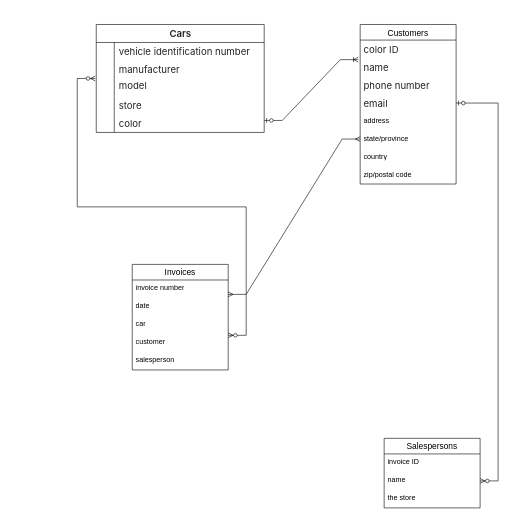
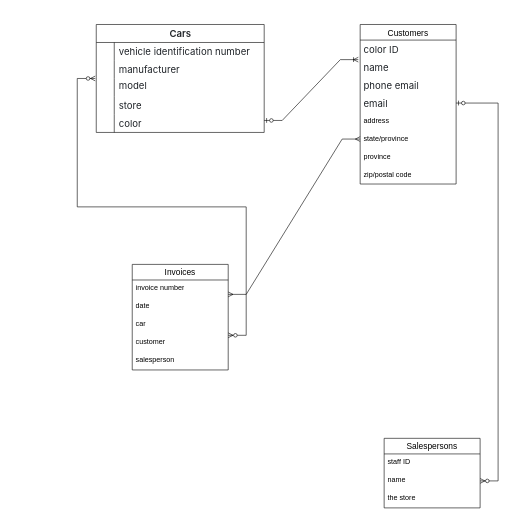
  <mxCell id="0" />
  <mxCell id="1" parent="0" />
  <mxCell id="2" value="&lt;span style=&quot;font-size: 16px; white-space: normal; box-sizing: border-box; font-weight: var(--base-text-weight-semibold, 600); caret-color: rgb(31, 35, 40); color: rgb(31, 35, 40); font-family: -apple-system, BlinkMacSystemFont, &amp;quot;Segoe UI&amp;quot;, &amp;quot;Noto Sans&amp;quot;, Helvetica, Arial, sans-serif, &amp;quot;Apple Color Emoji&amp;quot;, &amp;quot;Segoe UI Emoji&amp;quot;; text-align: left;&quot;&gt;Cars&lt;/span&gt;" style="shape=table;startSize=30;container=1;collapsible=1;childLayout=tableLayout;fixedRows=1;rowLines=0;fontStyle=1;align=center;resizeLast=1;html=1;" vertex="1" parent="1"><mxGeometry x="160" y="40" width="280" height="180" as="geometry" /></mxCell>
  <mxCell id="3" value="" style="shape=tableRow;horizontal=0;startSize=0;swimlaneHead=0;swimlaneBody=0;fillColor=none;collapsible=0;dropTarget=0;points=[[0,0.5],[1,0.5]];portConstraint=eastwest;top=0;left=0;right=0;bottom=0;" vertex="1" parent="2"><mxGeometry y="30" width="280" height="30" as="geometry" /></mxCell>
  <mxCell id="4" value="" style="shape=partialRectangle;connectable=0;fillColor=none;top=0;left=0;bottom=0;right=0;editable=1;overflow=hidden;whiteSpace=wrap;html=1;" vertex="1" parent="3"><mxGeometry width="30" height="30" as="geometry"><mxRectangle width="30" height="30" as="alternateBounds" /></mxGeometry></mxCell>
  <mxCell id="5" value="&lt;span style=&quot;font-size: 16px; caret-color: rgb(31, 35, 40); color: rgb(31, 35, 40); font-family: -apple-system, BlinkMacSystemFont, &amp;quot;Segoe UI&amp;quot;, &amp;quot;Noto Sans&amp;quot;, Helvetica, Arial, sans-serif, &amp;quot;Apple Color Emoji&amp;quot;, &amp;quot;Segoe UI Emoji&amp;quot;; background-color: rgb(255, 255, 255);&quot;&gt;vehicle identification number&lt;/span&gt;" style="shape=partialRectangle;connectable=0;fillColor=none;top=0;left=0;bottom=0;right=0;align=left;spacingLeft=6;overflow=hidden;whiteSpace=wrap;html=1;" vertex="1" parent="3"><mxGeometry x="30" width="250" height="30" as="geometry"><mxRectangle width="250" height="30" as="alternateBounds" /></mxGeometry></mxCell>
  <mxCell id="6" value="" style="shape=tableRow;horizontal=0;startSize=0;swimlaneHead=0;swimlaneBody=0;fillColor=none;collapsible=0;dropTarget=0;points=[[0,0.5],[1,0.5]];portConstraint=eastwest;top=0;left=0;right=0;bottom=0;" vertex="1" parent="2"><mxGeometry y="60" width="280" height="30" as="geometry" /></mxCell>
  <mxCell id="7" value="" style="shape=partialRectangle;connectable=0;fillColor=none;top=0;left=0;bottom=0;right=0;editable=1;overflow=hidden;whiteSpace=wrap;html=1;" vertex="1" parent="6"><mxGeometry width="30" height="30" as="geometry"><mxRectangle width="30" height="30" as="alternateBounds" /></mxGeometry></mxCell>
  <mxCell id="8" value="&lt;span style=&quot;font-size: 16px; caret-color: rgb(31, 35, 40); color: rgb(31, 35, 40); font-family: -apple-system, BlinkMacSystemFont, &amp;quot;Segoe UI&amp;quot;, &amp;quot;Noto Sans&amp;quot;, Helvetica, Arial, sans-serif, &amp;quot;Apple Color Emoji&amp;quot;, &amp;quot;Segoe UI Emoji&amp;quot;; background-color: rgb(255, 255, 255);&quot;&gt;manufacturer&lt;/span&gt;" style="shape=partialRectangle;connectable=0;fillColor=none;top=0;left=0;bottom=0;right=0;align=left;spacingLeft=6;overflow=hidden;whiteSpace=wrap;html=1;" vertex="1" parent="6"><mxGeometry x="30" width="250" height="30" as="geometry"><mxRectangle width="250" height="30" as="alternateBounds" /></mxGeometry></mxCell>
  <mxCell id="9" value="" style="shape=tableRow;horizontal=0;startSize=0;swimlaneHead=0;swimlaneBody=0;fillColor=none;collapsible=0;dropTarget=0;points=[[0,0.5],[1,0.5]];portConstraint=eastwest;top=0;left=0;right=0;bottom=0;" vertex="1" parent="2"><mxGeometry y="90" width="280" height="30" as="geometry" /></mxCell>
  <mxCell id="10" value="" style="shape=partialRectangle;connectable=0;fillColor=none;top=0;left=0;bottom=0;right=0;editable=1;overflow=hidden;whiteSpace=wrap;html=1;" vertex="1" parent="9"><mxGeometry width="30" height="30" as="geometry"><mxRectangle width="30" height="30" as="alternateBounds" /></mxGeometry></mxCell>
  <mxCell id="11" value="&lt;span style=&quot;font-size: 16px; caret-color: rgb(31, 35, 40); color: rgb(31, 35, 40); font-family: -apple-system, BlinkMacSystemFont, &amp;quot;Segoe UI&amp;quot;, &amp;quot;Noto Sans&amp;quot;, Helvetica, Arial, sans-serif, &amp;quot;Apple Color Emoji&amp;quot;, &amp;quot;Segoe UI Emoji&amp;quot;; background-color: rgb(255, 255, 255);&quot;&gt;model&lt;/span&gt;&lt;div&gt;&lt;span style=&quot;font-size: 16px; caret-color: rgb(31, 35, 40); color: rgb(31, 35, 40); font-family: -apple-system, BlinkMacSystemFont, &amp;quot;Segoe UI&amp;quot;, &amp;quot;Noto Sans&amp;quot;, Helvetica, Arial, sans-serif, &amp;quot;Apple Color Emoji&amp;quot;, &amp;quot;Segoe UI Emoji&amp;quot;; background-color: rgb(255, 255, 255);&quot;&gt;&lt;br&gt;&lt;/span&gt;&lt;/div&gt;" style="shape=partialRectangle;connectable=0;fillColor=none;top=0;left=0;bottom=0;right=0;align=left;spacingLeft=6;overflow=hidden;whiteSpace=wrap;html=1;" vertex="1" parent="9"><mxGeometry x="30" width="250" height="30" as="geometry"><mxRectangle width="250" height="30" as="alternateBounds" /></mxGeometry></mxCell>
  <mxCell id="12" value="" style="shape=tableRow;horizontal=0;startSize=0;swimlaneHead=0;swimlaneBody=0;fillColor=none;collapsible=0;dropTarget=0;points=[[0,0.5],[1,0.5]];portConstraint=eastwest;top=0;left=0;right=0;bottom=0;" vertex="1" parent="2"><mxGeometry y="120" width="280" height="30" as="geometry" /></mxCell>
  <mxCell id="13" value="" style="shape=partialRectangle;connectable=0;fillColor=none;top=0;left=0;bottom=0;right=0;editable=1;overflow=hidden;whiteSpace=wrap;html=1;" vertex="1" parent="12"><mxGeometry width="30" height="30" as="geometry"><mxRectangle width="30" height="30" as="alternateBounds" /></mxGeometry></mxCell>
  <mxCell id="14" value="&lt;div&gt;&lt;span style=&quot;font-size: 16px; caret-color: rgb(31, 35, 40); color: rgb(31, 35, 40); font-family: -apple-system, BlinkMacSystemFont, &amp;quot;Segoe UI&amp;quot;, &amp;quot;Noto Sans&amp;quot;, Helvetica, Arial, sans-serif, &amp;quot;Apple Color Emoji&amp;quot;, &amp;quot;Segoe UI Emoji&amp;quot;; background-color: rgb(255, 255, 255);&quot;&gt;store&lt;/span&gt;&lt;/div&gt;" style="shape=partialRectangle;connectable=0;fillColor=none;top=0;left=0;bottom=0;right=0;align=left;spacingLeft=6;overflow=hidden;whiteSpace=wrap;html=1;" vertex="1" parent="12"><mxGeometry x="30" width="250" height="30" as="geometry"><mxRectangle width="250" height="30" as="alternateBounds" /></mxGeometry></mxCell>
  <mxCell id="15" value="" style="shape=tableRow;horizontal=0;startSize=0;swimlaneHead=0;swimlaneBody=0;fillColor=none;collapsible=0;dropTarget=0;points=[[0,0.5],[1,0.5]];portConstraint=eastwest;top=0;left=0;right=0;bottom=0;" vertex="1" parent="2"><mxGeometry y="150" width="280" height="30" as="geometry" /></mxCell>
  <mxCell id="16" value="" style="shape=partialRectangle;connectable=0;fillColor=none;top=0;left=0;bottom=0;right=0;editable=1;overflow=hidden;whiteSpace=wrap;html=1;" vertex="1" parent="15"><mxGeometry width="30" height="30" as="geometry"><mxRectangle width="30" height="30" as="alternateBounds" /></mxGeometry></mxCell>
  <mxCell id="17" value="&lt;div&gt;&lt;span style=&quot;font-size: 16px; caret-color: rgb(31, 35, 40); color: rgb(31, 35, 40); font-family: -apple-system, BlinkMacSystemFont, &amp;quot;Segoe UI&amp;quot;, &amp;quot;Noto Sans&amp;quot;, Helvetica, Arial, sans-serif, &amp;quot;Apple Color Emoji&amp;quot;, &amp;quot;Segoe UI Emoji&amp;quot;; background-color: rgb(255, 255, 255);&quot;&gt;color&lt;/span&gt;&lt;/div&gt;" style="shape=partialRectangle;connectable=0;fillColor=none;top=0;left=0;bottom=0;right=0;align=left;spacingLeft=6;overflow=hidden;whiteSpace=wrap;html=1;" vertex="1" parent="15"><mxGeometry x="30" width="250" height="30" as="geometry"><mxRectangle width="250" height="30" as="alternateBounds" /></mxGeometry></mxCell>
  <mxCell id="18" value="Customers" style="swimlane;fontStyle=0;childLayout=stackLayout;horizontal=1;startSize=26;horizontalStack=0;resizeParent=1;resizeParentMax=0;resizeLast=0;collapsible=1;marginBottom=0;align=center;fontSize=14;" vertex="1" parent="1"><mxGeometry x="600" y="40" width="160" height="266" as="geometry" /></mxCell>
  <mxCell id="19" value="&lt;span style=&quot;font-size: 16px; caret-color: rgb(31, 35, 40); color: rgb(31, 35, 40); font-family: -apple-system, BlinkMacSystemFont, &amp;quot;Segoe UI&amp;quot;, &amp;quot;Noto Sans&amp;quot;, Helvetica, Arial, sans-serif, &amp;quot;Apple Color Emoji&amp;quot;, &amp;quot;Segoe UI Emoji&amp;quot;; background-color: rgb(255, 255, 255);&quot;&gt;color ID&lt;/span&gt;" style="text;strokeColor=none;fillColor=none;spacingLeft=4;spacingRight=4;overflow=hidden;rotatable=0;points=[[0,0.5],[1,0.5]];portConstraint=eastwest;fontSize=12;whiteSpace=wrap;html=1;" vertex="1" parent="18"><mxGeometry y="26" width="160" height="30" as="geometry" /></mxCell>
  <mxCell id="20" value="&lt;span style=&quot;font-size: 16px; caret-color: rgb(31, 35, 40); color: rgb(31, 35, 40); font-family: -apple-system, BlinkMacSystemFont, &amp;quot;Segoe UI&amp;quot;, &amp;quot;Noto Sans&amp;quot;, Helvetica, Arial, sans-serif, &amp;quot;Apple Color Emoji&amp;quot;, &amp;quot;Segoe UI Emoji&amp;quot;; background-color: rgb(255, 255, 255);&quot;&gt;name&lt;/span&gt;" style="text;strokeColor=none;fillColor=none;spacingLeft=4;spacingRight=4;overflow=hidden;rotatable=0;points=[[0,0.5],[1,0.5]];portConstraint=eastwest;fontSize=12;whiteSpace=wrap;html=1;" vertex="1" parent="18"><mxGeometry y="56" width="160" height="30" as="geometry" /></mxCell>
- <mxCell id="21" value="&lt;span style=&quot;font-size: 16px; caret-color: rgb(31, 35, 40); color: rgb(31, 35, 40); font-family: -apple-system, BlinkMacSystemFont, &amp;quot;Segoe UI&amp;quot;, &amp;quot;Noto Sans&amp;quot;, Helvetica, Arial, sans-serif, &amp;quot;Apple Color Emoji&amp;quot;, &amp;quot;Segoe UI Emoji&amp;quot;; background-color: rgb(255, 255, 255);&quot;&gt;phone number&lt;/span&gt;" style="text;strokeColor=none;fillColor=none;spacingLeft=4;spacingRight=4;overflow=hidden;rotatable=0;points=[[0,0.5],[1,0.5]];portConstraint=eastwest;fontSize=12;whiteSpace=wrap;html=1;" vertex="1" parent="18"><mxGeometry y="86" width="160" height="30" as="geometry" /></mxCell>
+ <mxCell id="21" value="&lt;span style=&quot;font-size: 16px; caret-color: rgb(31, 35, 40); color: rgb(31, 35, 40); font-family: -apple-system, BlinkMacSystemFont, &amp;quot;Segoe UI&amp;quot;, &amp;quot;Noto Sans&amp;quot;, Helvetica, Arial, sans-serif, &amp;quot;Apple Color Emoji&amp;quot;, &amp;quot;Segoe UI Emoji&amp;quot;; background-color: rgb(255, 255, 255);&quot;&gt;phone email&lt;/span&gt;" style="text;strokeColor=none;fillColor=none;spacingLeft=4;spacingRight=4;overflow=hidden;rotatable=0;points=[[0,0.5],[1,0.5]];portConstraint=eastwest;fontSize=12;whiteSpace=wrap;html=1;" vertex="1" parent="18"><mxGeometry y="86" width="160" height="30" as="geometry" /></mxCell>
  <mxCell id="22" value="&lt;span style=&quot;font-size: 16px; caret-color: rgb(31, 35, 40); color: rgb(31, 35, 40); font-family: -apple-system, BlinkMacSystemFont, &amp;quot;Segoe UI&amp;quot;, &amp;quot;Noto Sans&amp;quot;, Helvetica, Arial, sans-serif, &amp;quot;Apple Color Emoji&amp;quot;, &amp;quot;Segoe UI Emoji&amp;quot;; background-color: rgb(255, 255, 255);&quot;&gt;email&lt;/span&gt;" style="text;strokeColor=none;fillColor=none;spacingLeft=4;spacingRight=4;overflow=hidden;rotatable=0;points=[[0,0.5],[1,0.5]];portConstraint=eastwest;fontSize=12;whiteSpace=wrap;html=1;" vertex="1" parent="18"><mxGeometry y="116" width="160" height="30" as="geometry" /></mxCell>
  <mxCell id="23" value="address" style="text;strokeColor=none;fillColor=none;spacingLeft=4;spacingRight=4;overflow=hidden;rotatable=0;points=[[0,0.5],[1,0.5]];portConstraint=eastwest;fontSize=12;whiteSpace=wrap;html=1;" vertex="1" parent="18"><mxGeometry y="146" width="160" height="30" as="geometry" /></mxCell>
  <mxCell id="24" value="state/province" style="text;strokeColor=none;fillColor=none;spacingLeft=4;spacingRight=4;overflow=hidden;rotatable=0;points=[[0,0.5],[1,0.5]];portConstraint=eastwest;fontSize=12;whiteSpace=wrap;html=1;" vertex="1" parent="18"><mxGeometry y="176" width="160" height="30" as="geometry" /></mxCell>
- <mxCell id="25" value="country" style="text;strokeColor=none;fillColor=none;spacingLeft=4;spacingRight=4;overflow=hidden;rotatable=0;points=[[0,0.5],[1,0.5]];portConstraint=eastwest;fontSize=12;whiteSpace=wrap;html=1;" vertex="1" parent="18"><mxGeometry y="206" width="160" height="30" as="geometry" /></mxCell>
+ <mxCell id="25" value="province" style="text;strokeColor=none;fillColor=none;spacingLeft=4;spacingRight=4;overflow=hidden;rotatable=0;points=[[0,0.5],[1,0.5]];portConstraint=eastwest;fontSize=12;whiteSpace=wrap;html=1;" vertex="1" parent="18"><mxGeometry y="206" width="160" height="30" as="geometry" /></mxCell>
  <mxCell id="26" value="zip/postal code" style="text;strokeColor=none;fillColor=none;spacingLeft=4;spacingRight=4;overflow=hidden;rotatable=0;points=[[0,0.5],[1,0.5]];portConstraint=eastwest;fontSize=12;whiteSpace=wrap;html=1;" vertex="1" parent="18"><mxGeometry y="236" width="160" height="30" as="geometry" /></mxCell>
  <mxCell id="27" value="Salespersons" style="swimlane;fontStyle=0;childLayout=stackLayout;horizontal=1;startSize=26;horizontalStack=0;resizeParent=1;resizeParentMax=0;resizeLast=0;collapsible=1;marginBottom=0;align=center;fontSize=14;" vertex="1" parent="1"><mxGeometry x="640" y="730" width="160" height="116" as="geometry" /></mxCell>
- <mxCell id="28" value="invoice ID" style="text;strokeColor=none;fillColor=none;spacingLeft=4;spacingRight=4;overflow=hidden;rotatable=0;points=[[0,0.5],[1,0.5]];portConstraint=eastwest;fontSize=12;whiteSpace=wrap;html=1;" vertex="1" parent="27"><mxGeometry y="26" width="160" height="30" as="geometry" /></mxCell>
+ <mxCell id="28" value="staff ID" style="text;strokeColor=none;fillColor=none;spacingLeft=4;spacingRight=4;overflow=hidden;rotatable=0;points=[[0,0.5],[1,0.5]];portConstraint=eastwest;fontSize=12;whiteSpace=wrap;html=1;" vertex="1" parent="27"><mxGeometry y="26" width="160" height="30" as="geometry" /></mxCell>
  <mxCell id="29" value="name" style="text;strokeColor=none;fillColor=none;spacingLeft=4;spacingRight=4;overflow=hidden;rotatable=0;points=[[0,0.5],[1,0.5]];portConstraint=eastwest;fontSize=12;whiteSpace=wrap;html=1;" vertex="1" parent="27"><mxGeometry y="56" width="160" height="30" as="geometry" /></mxCell>
  <mxCell id="30" value="the store" style="text;strokeColor=none;fillColor=none;spacingLeft=4;spacingRight=4;overflow=hidden;rotatable=0;points=[[0,0.5],[1,0.5]];portConstraint=eastwest;fontSize=12;whiteSpace=wrap;html=1;" vertex="1" parent="27"><mxGeometry y="86" width="160" height="30" as="geometry" /></mxCell>
  <mxCell id="31" value="Invoices" style="swimlane;fontStyle=0;childLayout=stackLayout;horizontal=1;startSize=26;horizontalStack=0;resizeParent=1;resizeParentMax=0;resizeLast=0;collapsible=1;marginBottom=0;align=center;fontSize=14;" vertex="1" parent="1"><mxGeometry x="220" y="440" width="160" height="176" as="geometry" /></mxCell>
  <mxCell id="32" value="invoice number" style="text;strokeColor=none;fillColor=none;spacingLeft=4;spacingRight=4;overflow=hidden;rotatable=0;points=[[0,0.5],[1,0.5]];portConstraint=eastwest;fontSize=12;whiteSpace=wrap;html=1;" vertex="1" parent="31"><mxGeometry y="26" width="160" height="30" as="geometry" /></mxCell>
  <mxCell id="33" value="date" style="text;strokeColor=none;fillColor=none;spacingLeft=4;spacingRight=4;overflow=hidden;rotatable=0;points=[[0,0.5],[1,0.5]];portConstraint=eastwest;fontSize=12;whiteSpace=wrap;html=1;" vertex="1" parent="31"><mxGeometry y="56" width="160" height="30" as="geometry" /></mxCell>
  <mxCell id="34" value="car" style="text;strokeColor=none;fillColor=none;spacingLeft=4;spacingRight=4;overflow=hidden;rotatable=0;points=[[0,0.5],[1,0.5]];portConstraint=eastwest;fontSize=12;whiteSpace=wrap;html=1;" vertex="1" parent="31"><mxGeometry y="86" width="160" height="30" as="geometry" /></mxCell>
  <mxCell id="35" value="customer" style="text;strokeColor=none;fillColor=none;spacingLeft=4;spacingRight=4;overflow=hidden;rotatable=0;points=[[0,0.5],[1,0.5]];portConstraint=eastwest;fontSize=12;whiteSpace=wrap;html=1;" vertex="1" parent="31"><mxGeometry y="116" width="160" height="30" as="geometry" /></mxCell>
  <mxCell id="36" value="salesperson" style="text;strokeColor=none;fillColor=none;spacingLeft=4;spacingRight=4;overflow=hidden;rotatable=0;points=[[0,0.5],[1,0.5]];portConstraint=eastwest;fontSize=12;whiteSpace=wrap;html=1;" vertex="1" parent="31"><mxGeometry y="146" width="160" height="30" as="geometry" /></mxCell>
  <mxCell id="37" value="" style="edgeStyle=entityRelationEdgeStyle;fontSize=12;html=1;endArrow=ERoneToMany;startArrow=ERzeroToOne;rounded=0;entryX=-0.019;entryY=0.086;entryDx=0;entryDy=0;entryPerimeter=0;" edge="1" parent="1" target="20"><mxGeometry width="100" height="100" relative="1" as="geometry"><mxPoint x="440" y="200" as="sourcePoint" /><mxPoint x="540" y="100" as="targetPoint" /><Array as="points"><mxPoint x="430" y="20" /><mxPoint x="440" y="40" /></Array></mxGeometry></mxCell>
  <mxCell id="38" value="" style="edgeStyle=entityRelationEdgeStyle;fontSize=12;html=1;endArrow=ERzeroToMany;endFill=1;startArrow=ERzeroToMany;rounded=0;entryX=-0.006;entryY=0.071;entryDx=0;entryDy=0;entryPerimeter=0;exitX=1;exitY=0.5;exitDx=0;exitDy=0;" edge="1" parent="1"><mxGeometry width="100" height="100" relative="1" as="geometry"><mxPoint x="380" y="558.22" as="sourcePoint" /><mxPoint x="158.32" y="130" as="targetPoint" /><Array as="points"><mxPoint x="170" y="544.22" /><mxPoint x="130" y="477.22" /><mxPoint x="200" y="377.22" /><mxPoint x="150.28" y="477.24" /><mxPoint x="170" y="447.22" /><mxPoint x="80.28" y="347.24" /><mxPoint x="130.28" y="337.24" /><mxPoint x="130.28" y="447.24" /><mxPoint x="100.28" y="497.24" /><mxPoint x="70.28" y="277.24" /><mxPoint x="20.28" y="177.24" /><mxPoint x="140.28" y="307.24" /></Array></mxGeometry></mxCell>
  <mxCell id="39" value="" style="edgeStyle=entityRelationEdgeStyle;fontSize=12;html=1;endArrow=ERzeroToMany;startArrow=ERzeroToOne;rounded=0;exitX=1;exitY=0.5;exitDx=0;exitDy=0;" edge="1" parent="1" source="22" target="29"><mxGeometry width="100" height="100" relative="1" as="geometry"><mxPoint x="670" y="400" as="sourcePoint" /><mxPoint x="760" y="440" as="targetPoint" /><Array as="points"><mxPoint x="820" y="680" /></Array></mxGeometry></mxCell>
  <mxCell id="40" value="" style="edgeStyle=entityRelationEdgeStyle;fontSize=12;html=1;endArrow=ERmany;startArrow=ERmany;rounded=0;entryX=0;entryY=0.5;entryDx=0;entryDy=0;" edge="1" parent="1" target="24"><mxGeometry width="100" height="100" relative="1" as="geometry"><mxPoint x="380" y="490" as="sourcePoint" /><mxPoint x="480" y="390" as="targetPoint" /></mxGeometry></mxCell>
